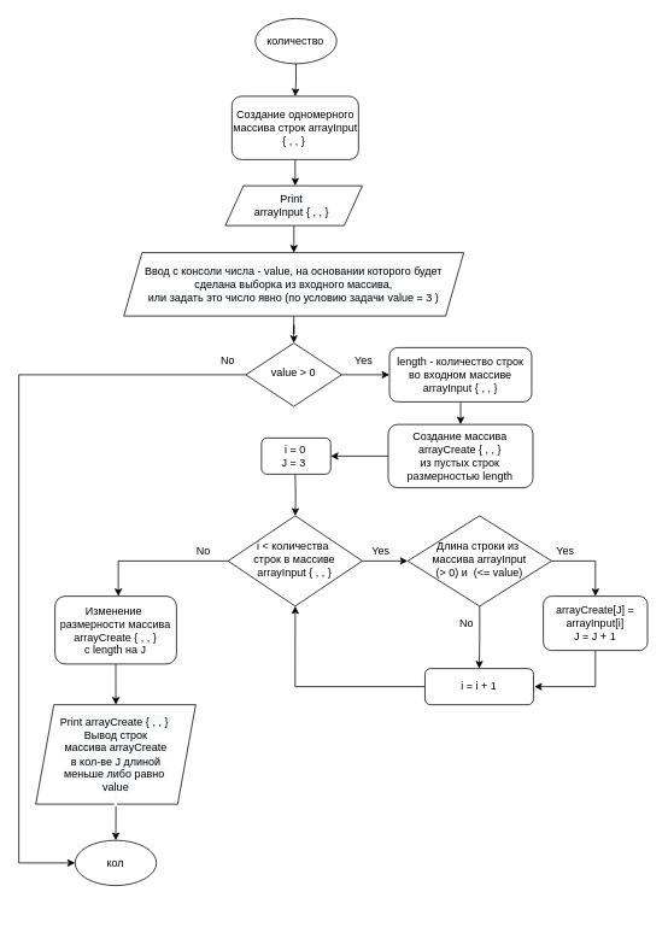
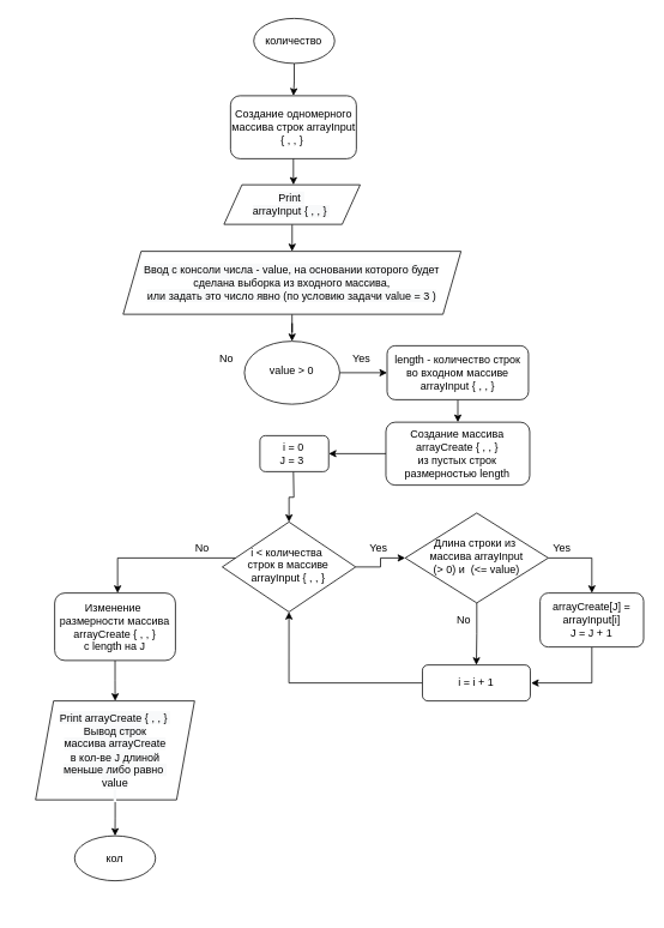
  <mxCell id="0" />
  <mxCell id="1" parent="0" />
  <mxCell id="2" value="" style="edgeStyle=orthogonalEdgeStyle;rounded=0;orthogonalLoop=1;jettySize=auto;html=1;" parent="1" target="9" edge="1"><mxGeometry relative="1" as="geometry"><mxPoint x="325.6" y="524" as="sourcePoint" /></mxGeometry></mxCell>
  <mxCell id="3" value="" style="edgeStyle=orthogonalEdgeStyle;rounded=0;orthogonalLoop=1;jettySize=auto;html=1;" parent="1" source="4" target="28" edge="1"><mxGeometry relative="1" as="geometry" /></mxCell>
  <mxCell id="4" value="количество" style="ellipse;whiteSpace=wrap;html=1;fontColor=#000000;fillColor=#FFFFFF;" parent="1" vertex="1"><mxGeometry x="281.47" y="20" width="90" height="50" as="geometry" /></mxCell>
  <mxCell id="5" value="кол" style="ellipse;whiteSpace=wrap;html=1;fontColor=#000000;fillColor=#FFFFFF;" parent="1" vertex="1"><mxGeometry x="82.18" y="929" width="90" height="50" as="geometry" /></mxCell>
  <mxCell id="6" value="No" style="text;html=1;align=center;verticalAlign=middle;resizable=0;points=[];autosize=1;strokeColor=none;fillColor=none;" parent="1" vertex="1"><mxGeometry x="236.47" y="389" width="30" height="20" as="geometry" /></mxCell>
  <mxCell id="7" value="" style="edgeStyle=orthogonalEdgeStyle;rounded=0;orthogonalLoop=1;jettySize=auto;html=1;" parent="1" source="9" target="40" edge="1"><mxGeometry relative="1" as="geometry" /></mxCell>
  <mxCell id="8" value="" style="edgeStyle=orthogonalEdgeStyle;rounded=0;orthogonalLoop=1;jettySize=auto;html=1;" parent="1" source="9" target="19" edge="1"><mxGeometry relative="1" as="geometry"><Array as="points"><mxPoint x="130" y="620" /></Array></mxGeometry></mxCell>
- <mxCell id="9" value="&lt;font style=&quot;vertical-align: inherit&quot;&gt;&lt;font style=&quot;vertical-align: inherit&quot;&gt;i &amp;lt; количества&amp;nbsp;&lt;br&gt;строк в массиве&lt;br&gt;arrayInput&amp;nbsp;{ , , }&lt;br&gt;&lt;/font&gt;&lt;/font&gt;" style="rhombus;whiteSpace=wrap;html=1;shadow=0;fontFamily=Helvetica;fontSize=12;align=center;strokeWidth=1;spacing=6;spacingTop=-4;fillColor=#FFFFFF;fontColor=#000000;" parent="1" vertex="1"><mxGeometry x="251.46" y="570" width="148.36" height="100" as="geometry" /></mxCell>
+ <mxCell id="9" value="&lt;font style=&quot;vertical-align: inherit&quot;&gt;&lt;font style=&quot;vertical-align: inherit&quot;&gt;i &amp;lt; количества&amp;nbsp;&lt;br&gt;строк в массиве&lt;br&gt;arrayInput&amp;nbsp;{ , , }&lt;br&gt;&lt;/font&gt;&lt;/font&gt;" style="rhombus;whiteSpace=wrap;html=1;shadow=0;fontFamily=Helvetica;fontSize=12;align=center;strokeWidth=1;spacing=6;spacingTop=-4;fillColor=#FFFFFF;fontColor=#000000;" parent="1" vertex="1"><mxGeometry x="246.46" y="580" width="148.36" height="100" as="geometry" /></mxCell>
  <mxCell id="10" style="edgeStyle=orthogonalEdgeStyle;rounded=0;orthogonalLoop=1;jettySize=auto;html=1;entryX=0.5;entryY=1;entryDx=0;entryDy=0;" parent="1" source="11" target="9" edge="1"><mxGeometry relative="1" as="geometry"><mxPoint x="330" y="759" as="targetPoint" /></mxGeometry></mxCell>
  <mxCell id="11" value="i = i + 1" style="rounded=1;whiteSpace=wrap;html=1;" parent="1" vertex="1"><mxGeometry x="469.12" y="739" width="120" height="40" as="geometry" /></mxCell>
  <mxCell id="12" value="Yes" style="text;html=1;align=center;verticalAlign=middle;resizable=0;points=[];autosize=1;strokeColor=none;fillColor=none;" parent="1" vertex="1"><mxGeometry x="405.47" y="599" width="30" height="20" as="geometry" /></mxCell>
  <mxCell id="13" style="edgeStyle=orthogonalEdgeStyle;rounded=0;orthogonalLoop=1;jettySize=auto;html=1;entryX=1;entryY=0.5;entryDx=0;entryDy=0;" parent="1" edge="1"><mxGeometry relative="1" as="geometry"><mxPoint x="269.03" y="729" as="sourcePoint" /></mxGeometry></mxCell>
  <mxCell id="14" value="" style="edgeStyle=orthogonalEdgeStyle;rounded=0;orthogonalLoop=1;jettySize=auto;html=1;" parent="1" edge="1"><mxGeometry relative="1" as="geometry"><mxPoint x="374.03" y="729" as="sourcePoint" /></mxGeometry></mxCell>
  <mxCell id="15" value="No" style="text;html=1;align=center;verticalAlign=middle;resizable=0;points=[];autosize=1;strokeColor=none;fillColor=none;" parent="1" vertex="1"><mxGeometry x="208.59" y="599" width="30" height="20" as="geometry" /></mxCell>
  <mxCell id="16" value="Yes" style="text;html=1;align=center;verticalAlign=middle;resizable=0;points=[];autosize=1;strokeColor=none;fillColor=none;" parent="1" vertex="1"><mxGeometry x="386.47" y="389" width="30" height="20" as="geometry" /></mxCell>
  <mxCell id="17" value="" style="edgeStyle=orthogonalEdgeStyle;rounded=0;orthogonalLoop=1;jettySize=auto;html=1;" parent="1" edge="1"><mxGeometry relative="1" as="geometry"><mxPoint x="325.6" y="205" as="targetPoint" /><mxPoint x="325.6" y="175" as="sourcePoint" /></mxGeometry></mxCell>
  <mxCell id="18" value="" style="edgeStyle=orthogonalEdgeStyle;rounded=0;orthogonalLoop=1;jettySize=auto;html=1;" parent="1" source="19" target="27" edge="1"><mxGeometry relative="1" as="geometry" /></mxCell>
  <mxCell id="19" value="Изменение&amp;nbsp; размерности массива arrayCreate { , , } &lt;br&gt;с length на J" style="rounded=1;whiteSpace=wrap;html=1;" parent="1" vertex="1"><mxGeometry x="60" y="659" width="134.36" height="75" as="geometry" /></mxCell>
  <mxCell id="20" value="" style="edgeStyle=orthogonalEdgeStyle;rounded=0;orthogonalLoop=1;jettySize=auto;html=1;" parent="1" edge="1"><mxGeometry relative="1" as="geometry"><mxPoint x="300.5" y="1009.981" as="sourcePoint" /></mxGeometry></mxCell>
  <mxCell id="21" value="No" style="text;html=1;align=center;verticalAlign=middle;resizable=0;points=[];autosize=1;strokeColor=none;fillColor=none;" parent="1" vertex="1"><mxGeometry x="500" y="679" width="30" height="20" as="geometry" /></mxCell>
  <mxCell id="22" value="" style="edgeStyle=orthogonalEdgeStyle;rounded=0;orthogonalLoop=1;jettySize=auto;html=1;" parent="1" source="23" target="30" edge="1"><mxGeometry relative="1" as="geometry" /></mxCell>
  <mxCell id="23" value="&lt;span style=&quot;color: rgb(0 , 0 , 0) ; font-family: &amp;quot;helvetica&amp;quot; ; font-size: 12px ; font-style: normal ; font-weight: 400 ; letter-spacing: normal ; text-align: center ; text-indent: 0px ; text-transform: none ; word-spacing: 0px ; background-color: rgb(248 , 249 , 250) ; display: inline ; float: none&quot;&gt;Print&amp;nbsp;&lt;br&gt;&lt;span style=&quot;font-family: Helvetica;&quot;&gt;arrayInput&amp;nbsp;&lt;/span&gt;&lt;span style=&quot;font-family: Helvetica;&quot;&gt;{ , , }&lt;/span&gt;&lt;span style=&quot;font-family: Helvetica;&quot;&gt;&amp;nbsp;&lt;/span&gt;&lt;br&gt;&lt;/span&gt;" style="shape=parallelogram;perimeter=parallelogramPerimeter;whiteSpace=wrap;html=1;fixedSize=1;" parent="1" vertex="1"><mxGeometry x="248.35" y="205" width="151.47" height="44" as="geometry" /></mxCell>
  <mxCell id="24" value="i = 0&lt;br&gt;J = 3&amp;nbsp;" style="rounded=1;whiteSpace=wrap;html=1;" parent="1" vertex="1"><mxGeometry x="288.35" y="484" width="76.47" height="40" as="geometry" /></mxCell>
  <mxCell id="25" value="Yes" style="text;html=1;align=center;verticalAlign=middle;resizable=0;points=[];autosize=1;strokeColor=none;fillColor=none;" parent="1" vertex="1"><mxGeometry x="609.11" y="599" width="30" height="20" as="geometry" /></mxCell>
  <mxCell id="26" value="" style="edgeStyle=orthogonalEdgeStyle;rounded=0;orthogonalLoop=1;jettySize=auto;html=1;" parent="1" source="27" target="5" edge="1"><mxGeometry relative="1" as="geometry" /></mxCell>
  <mxCell id="27" value="&lt;span style=&quot;color: rgb(0 , 0 , 0) ; font-family: &amp;quot;helvetica&amp;quot; ; font-size: 12px ; font-style: normal ; font-weight: 400 ; letter-spacing: normal ; text-align: center ; text-indent: 0px ; text-transform: none ; word-spacing: 0px ; background-color: rgb(248 , 249 , 250) ; display: inline ; float: none&quot;&gt;&lt;br&gt;Print&amp;nbsp;&lt;span style=&quot;font-family: Helvetica;&quot;&gt;arrayCreate { , , }&amp;nbsp;&lt;br&gt;&lt;/span&gt;&lt;span style=&quot;font-family: Helvetica;&quot;&gt;Вывод строк массива&amp;nbsp;&lt;/span&gt;&lt;span style=&quot;font-family: Helvetica;&quot;&gt;arrayCreate &lt;br&gt;в кол-ве J&amp;nbsp;длиной &lt;br&gt;меньше либо равно&amp;nbsp;&lt;br&gt;&lt;/span&gt;&lt;span style=&quot;font-family: Helvetica;&quot;&gt;value&lt;br&gt;&amp;nbsp;&lt;/span&gt;&lt;br&gt;&lt;/span&gt;" style="shape=parallelogram;perimeter=parallelogramPerimeter;whiteSpace=wrap;html=1;fixedSize=1;" parent="1" vertex="1"><mxGeometry x="38.76" y="779" width="176.85" height="110" as="geometry" /></mxCell>
  <mxCell id="28" value="&lt;br&gt;Создание одномерного массива строк arrayInput { , , }&amp;nbsp;&lt;br&gt;&amp;nbsp;" style="rounded=1;whiteSpace=wrap;html=1;" parent="1" vertex="1"><mxGeometry x="255.64" y="106" width="140" height="70" as="geometry" /></mxCell>
  <mxCell id="29" value="" style="edgeStyle=orthogonalEdgeStyle;rounded=0;orthogonalLoop=1;jettySize=auto;html=1;" parent="1" source="30" target="33" edge="1"><mxGeometry relative="1" as="geometry" /></mxCell>
  <mxCell id="30" value="&lt;span style=&quot;color: rgb(0 , 0 , 0) ; font-family: &amp;quot;helvetica&amp;quot; ; font-size: 12px ; font-style: normal ; font-weight: 400 ; letter-spacing: normal ; text-align: center ; text-indent: 0px ; text-transform: none ; word-spacing: 0px ; background-color: rgb(248 , 249 , 250) ; display: inline ; float: none&quot;&gt;Ввод с консоли числа - value, на основании которого будет сделана выборка из входного массива, &lt;br&gt;или задать это число явно (по условию задачи value = 3 )&lt;br&gt;&lt;/span&gt;" style="shape=parallelogram;perimeter=parallelogramPerimeter;whiteSpace=wrap;html=1;fixedSize=1;" parent="1" vertex="1"><mxGeometry x="136.17" y="279" width="375.83" height="70" as="geometry" /></mxCell>
  <mxCell id="31" value="" style="edgeStyle=orthogonalEdgeStyle;rounded=0;orthogonalLoop=1;jettySize=auto;html=1;" parent="1" source="33" target="35" edge="1"><mxGeometry relative="1" as="geometry" /></mxCell>
- <mxCell id="32" value="" style="edgeStyle=orthogonalEdgeStyle;rounded=0;orthogonalLoop=1;jettySize=auto;html=1;" parent="1" source="33" target="5" edge="1"><mxGeometry relative="1" as="geometry"><Array as="points"><mxPoint x="20" y="414" /><mxPoint x="20" y="954" /></Array></mxGeometry></mxCell>
- <mxCell id="33" value="&lt;font style=&quot;vertical-align: inherit&quot;&gt;&lt;font style=&quot;vertical-align: inherit&quot;&gt;&lt;span style=&quot;font-family: helvetica;&quot;&gt;value &amp;gt; 0&lt;/span&gt;&lt;br&gt;&lt;/font&gt;&lt;/font&gt;" style="rhombus;whiteSpace=wrap;html=1;shadow=0;fontFamily=Helvetica;fontSize=12;align=center;strokeWidth=1;spacing=6;spacingTop=-4;fillColor=#FFFFFF;fontColor=#000000;" parent="1" vertex="1"><mxGeometry x="271.08" y="379" width="106" height="70" as="geometry" /></mxCell>
+ <mxCell id="33" value="&lt;font style=&quot;vertical-align: inherit&quot;&gt;&lt;font style=&quot;vertical-align: inherit&quot;&gt;&lt;span style=&quot;font-family: helvetica;&quot;&gt;value &amp;gt; 0&lt;/span&gt;&lt;br&gt;&lt;/font&gt;&lt;/font&gt;" style="ellipse;whiteSpace=wrap;html=1;shadow=0;fontFamily=Helvetica;fontSize=12;align=center;strokeWidth=1;spacing=6;spacingTop=-4;fillColor=#FFFFFF;fontColor=#000000;" parent="1" vertex="1"><mxGeometry x="271.08" y="379" width="106" height="70" as="geometry" /></mxCell>
  <mxCell id="34" value="" style="edgeStyle=orthogonalEdgeStyle;rounded=0;orthogonalLoop=1;jettySize=auto;html=1;" parent="1" source="35" target="37" edge="1"><mxGeometry relative="1" as="geometry" /></mxCell>
  <mxCell id="35" value="length - количество строк во входном массиве arrayInput&amp;nbsp;{ , , }" style="rounded=1;whiteSpace=wrap;html=1;" parent="1" vertex="1"><mxGeometry x="429.82" y="384" width="157.28" height="60" as="geometry" /></mxCell>
  <mxCell id="36" value="" style="edgeStyle=orthogonalEdgeStyle;rounded=0;orthogonalLoop=1;jettySize=auto;html=1;" parent="1" source="37" target="24" edge="1"><mxGeometry relative="1" as="geometry" /></mxCell>
  <mxCell id="37" value="Создание массива &lt;br&gt;arrayCreate { , , } &lt;br&gt;из пустых строк &lt;br&gt;размерностью length" style="rounded=1;whiteSpace=wrap;html=1;" parent="1" vertex="1"><mxGeometry x="428.46" y="469" width="160" height="70" as="geometry" /></mxCell>
  <mxCell id="38" style="edgeStyle=orthogonalEdgeStyle;rounded=0;orthogonalLoop=1;jettySize=auto;html=1;entryX=0.5;entryY=0;entryDx=0;entryDy=0;" parent="1" source="40" target="42" edge="1"><mxGeometry relative="1" as="geometry"><mxPoint x="660" y="629" as="targetPoint" /><Array as="points"><mxPoint x="658" y="620" /></Array></mxGeometry></mxCell>
  <mxCell id="39" value="" style="edgeStyle=orthogonalEdgeStyle;rounded=0;orthogonalLoop=1;jettySize=auto;html=1;" parent="1" source="40" target="11" edge="1"><mxGeometry relative="1" as="geometry" /></mxCell>
  <mxCell id="40" value="&lt;font style=&quot;vertical-align: inherit&quot;&gt;&lt;font style=&quot;vertical-align: inherit&quot;&gt;Длина строки из&amp;nbsp;&lt;br&gt;массива arrayInput &lt;br&gt;(&amp;gt; 0) и&amp;nbsp;&amp;nbsp;(&amp;lt;= value)&lt;br&gt;&lt;/font&gt;&lt;/font&gt;" style="rhombus;whiteSpace=wrap;html=1;shadow=0;fontFamily=Helvetica;fontSize=12;align=center;strokeWidth=1;spacing=6;spacingTop=-4;fillColor=#FFFFFF;fontColor=#000000;" parent="1" vertex="1"><mxGeometry x="450" y="570" width="159.11" height="100" as="geometry" /></mxCell>
  <mxCell id="41" style="edgeStyle=orthogonalEdgeStyle;rounded=0;orthogonalLoop=1;jettySize=auto;html=1;" parent="1" source="42" edge="1"><mxGeometry relative="1" as="geometry"><mxPoint x="590" y="759" as="targetPoint" /><Array as="points"><mxPoint x="658" y="759" /></Array></mxGeometry></mxCell>
  <mxCell id="42" value="arrayCreate[J] = arrayInput[i]&lt;br&gt;J = J + 1" style="rounded=1;whiteSpace=wrap;html=1;" parent="1" vertex="1"><mxGeometry x="600" y="659" width="115.18" height="60" as="geometry" /></mxCell>
